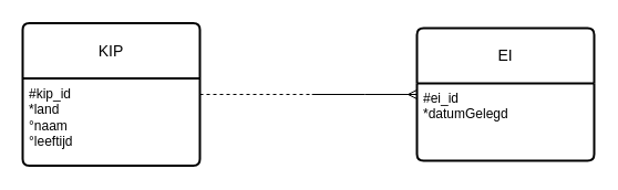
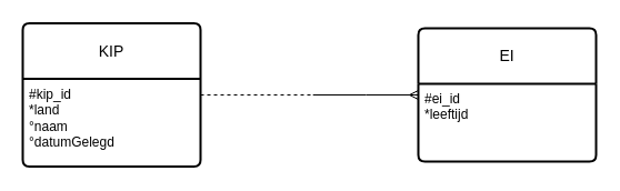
  <mxCell id="0" />
  <mxCell id="1" parent="0" />
  <mxCell id="2" style="edgeStyle=orthogonalEdgeStyle;rounded=0;orthogonalLoop=1;jettySize=auto;html=1;endArrow=none;endFill=0;dashed=1;" edge="1" parent="1" source="3"><mxGeometry relative="1" as="geometry"><mxPoint x="281" y="85" as="targetPoint" /></mxGeometry></mxCell>
  <mxCell id="3" value="KIP" style="swimlane;childLayout=stackLayout;horizontal=1;startSize=50;horizontalStack=0;rounded=1;fontSize=14;fontStyle=0;strokeWidth=2;resizeParent=0;resizeLast=1;shadow=0;dashed=0;align=center;arcSize=4;whiteSpace=wrap;html=1;" vertex="1" parent="1"><mxGeometry x="20" y="20.5" width="160" height="129" as="geometry" /></mxCell>
- <mxCell id="4" value="#kip_id&lt;br&gt;*land&lt;br&gt;°naam&lt;br&gt;°leeftijd&lt;br&gt;" style="align=left;strokeColor=none;fillColor=none;spacingLeft=4;fontSize=12;verticalAlign=top;resizable=0;rotatable=0;part=1;html=1;" vertex="1" parent="3"><mxGeometry y="50" width="160" height="79" as="geometry" /></mxCell>
+ <mxCell id="4" value="#kip_id&lt;br&gt;*land&lt;br&gt;°naam&lt;br&gt;°datumGelegd&lt;br&gt;" style="align=left;strokeColor=none;fillColor=none;spacingLeft=4;fontSize=12;verticalAlign=top;resizable=0;rotatable=0;part=1;html=1;" vertex="1" parent="3"><mxGeometry y="50" width="160" height="79" as="geometry" /></mxCell>
  <mxCell id="5" style="edgeStyle=orthogonalEdgeStyle;rounded=0;orthogonalLoop=1;jettySize=auto;html=1;endArrow=none;endFill=0;startArrow=ERmany;startFill=0;" edge="1" parent="1" source="6"><mxGeometry relative="1" as="geometry"><mxPoint x="281.2" y="85" as="targetPoint" /></mxGeometry></mxCell>
  <mxCell id="6" value="EI" style="swimlane;childLayout=stackLayout;horizontal=1;startSize=50;horizontalStack=0;rounded=1;fontSize=14;fontStyle=0;strokeWidth=2;resizeParent=0;resizeLast=1;shadow=0;dashed=0;align=center;arcSize=4;whiteSpace=wrap;html=1;" vertex="1" parent="1"><mxGeometry x="376" y="25" width="160" height="120" as="geometry" /></mxCell>
- <mxCell id="7" value="#ei_id&lt;br&gt;*datumGelegd" style="align=left;strokeColor=none;fillColor=none;spacingLeft=4;fontSize=12;verticalAlign=top;resizable=0;rotatable=0;part=1;html=1;" vertex="1" parent="6"><mxGeometry y="50" width="160" height="70" as="geometry" /></mxCell>
+ <mxCell id="7" value="#ei_id&lt;br&gt;*leeftijd" style="align=left;strokeColor=none;fillColor=none;spacingLeft=4;fontSize=12;verticalAlign=top;resizable=0;rotatable=0;part=1;html=1;" vertex="1" parent="6"><mxGeometry y="50" width="160" height="70" as="geometry" /></mxCell>
